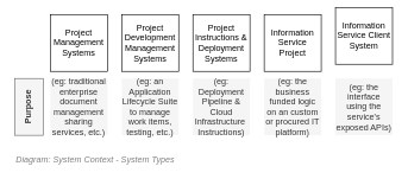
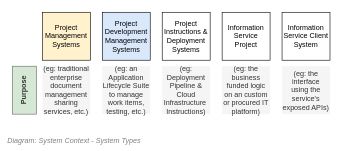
  <mxCell id="0" />
  <mxCell id="1" parent="0" />
- <mxCell id="2" value="Project Management Systems" style="rounded=0;whiteSpace=wrap;html=1;" vertex="1" parent="1"><mxGeometry x="70" y="20" width="80" height="80" as="geometry" /></mxCell>
- <mxCell id="3" value="Project Development Management Systems" style="rounded=0;whiteSpace=wrap;html=1;" vertex="1" parent="1"><mxGeometry x="170" y="20" width="80" height="80" as="geometry" /></mxCell>
+ <mxCell id="2" value="Project Management Systems" style="rounded=0;whiteSpace=wrap;html=1;fillColor=#fff2cc;" vertex="1" parent="1"><mxGeometry x="70" y="20" width="80" height="80" as="geometry" /></mxCell>
+ <mxCell id="3" value="Project Development Management Systems" style="rounded=0;whiteSpace=wrap;html=1;fillColor=#dae8fc;" vertex="1" parent="1"><mxGeometry x="170" y="20" width="80" height="80" as="geometry" /></mxCell>
  <mxCell id="4" value="Project Instructions &amp;amp; Deployment Systems" style="rounded=0;whiteSpace=wrap;html=1;" vertex="1" parent="1"><mxGeometry x="270" y="20" width="80" height="80" as="geometry" /></mxCell>
  <mxCell id="5" value="Information Service&lt;br&gt;Project" style="rounded=0;whiteSpace=wrap;html=1;" vertex="1" parent="1"><mxGeometry x="370" y="20" width="80" height="80" as="geometry" /></mxCell>
- <mxCell id="6" value="Information Service Client&lt;br&gt;System" style="rounded=0;whiteSpace=wrap;html=1;" vertex="1" parent="1"><mxGeometry x="470" y="10" width="80" height="80" as="geometry" /></mxCell>
+ <mxCell id="6" value="Information Service Client&lt;br&gt;System" style="rounded=0;whiteSpace=wrap;html=1;" vertex="1" parent="1"><mxGeometry x="470" y="20" width="80" height="80" as="geometry" /></mxCell>
  <mxCell id="7" value="&lt;span&gt;(eg: Deployment Pipeline &amp;amp; Cloud Infrastructure&amp;nbsp;&lt;/span&gt;&lt;br&gt;&lt;span&gt;Instructions)&lt;/span&gt;" style="rounded=0;whiteSpace=wrap;html=1;fillColor=#f5f5f5;fontColor=#333333;strokeColor=none;" vertex="1" parent="1"><mxGeometry x="270" y="110" width="80" height="80" as="geometry" /></mxCell>
  <mxCell id="8" value="&lt;span&gt;(eg: the business funded logic&lt;br&gt;&lt;/span&gt;&lt;span&gt;on an custom or procured IT platform)&lt;/span&gt;" style="rounded=0;whiteSpace=wrap;html=1;fillColor=#f5f5f5;fontColor=#333333;strokeColor=none;" vertex="1" parent="1"><mxGeometry x="370" y="110" width="80" height="80" as="geometry" /></mxCell>
  <mxCell id="9" value="&lt;span&gt;(eg: the interface using the service's exposed APIs&lt;/span&gt;&lt;span&gt;)&lt;/span&gt;" style="rounded=0;whiteSpace=wrap;html=1;fillColor=#f5f5f5;fontColor=#333333;strokeColor=none;" vertex="1" parent="1"><mxGeometry x="470" y="110" width="80" height="80" as="geometry" /></mxCell>
  <mxCell id="10" value="&lt;span&gt;(eg: an Application Lifecycle Suite to manage work items, testing, etc.&lt;/span&gt;&lt;span&gt;)&lt;/span&gt;" style="rounded=0;whiteSpace=wrap;html=1;fillColor=#f5f5f5;fontColor=#333333;strokeColor=none;" vertex="1" parent="1"><mxGeometry x="170" y="110" width="80" height="80" as="geometry" /></mxCell>
  <mxCell id="11" value="&lt;span&gt;(eg: traditional enterprise document management sharing services, etc.&lt;/span&gt;&lt;span&gt;)&lt;/span&gt;" style="rounded=0;whiteSpace=wrap;html=1;fillColor=#f5f5f5;fontColor=#333333;strokeColor=none;" vertex="1" parent="1"><mxGeometry x="70" y="110" width="80" height="80" as="geometry" /></mxCell>
- <mxCell id="12" value="Purpose" style="rounded=0;whiteSpace=wrap;html=1;horizontal=0;fillColor=#f5f5f5;strokeColor=#666666;fontColor=#333333;fontStyle=1" vertex="1" parent="1"><mxGeometry x="20" y="110" width="40" height="80" as="geometry" /></mxCell>
- <mxCell id="13" value="&lt;font style=&quot;font-size: 12px&quot;&gt;&lt;span style=&quot;font-size: 12px&quot;&gt;Diagram: &lt;/span&gt;System Context - System Types&lt;/font&gt;" style="text;strokeColor=none;fillColor=none;html=1;fontSize=24;fontStyle=2;verticalAlign=middle;align=left;shadow=0;glass=0;comic=0;opacity=30;fontColor=#808080;" vertex="1" parent="1"><mxGeometry x="20" y="210" width="520" height="20" as="geometry" /></mxCell>
+ <mxCell id="12" value="Purpose" style="rounded=0;whiteSpace=wrap;html=1;horizontal=0;fillColor=#d5e8d4;strokeColor=#666666;fontColor=#333333;fontStyle=1;" vertex="1" parent="1"><mxGeometry x="20" y="110" width="40" height="80" as="geometry" /></mxCell>
+ <mxCell id="13" value="&lt;font style=&quot;font-size: 12px&quot;&gt;&lt;span style=&quot;font-size: 12px&quot;&gt;Diagram: &lt;/span&gt;System Context - System Types&lt;/font&gt;" style="text;strokeColor=none;fillColor=none;html=1;fontSize=24;fontStyle=2;verticalAlign=middle;align=left;shadow=0;glass=0;comic=0;opacity=30;fontColor=#808080;" vertex="1" parent="1"><mxGeometry x="10" y="220" width="520" height="20" as="geometry" /></mxCell>
